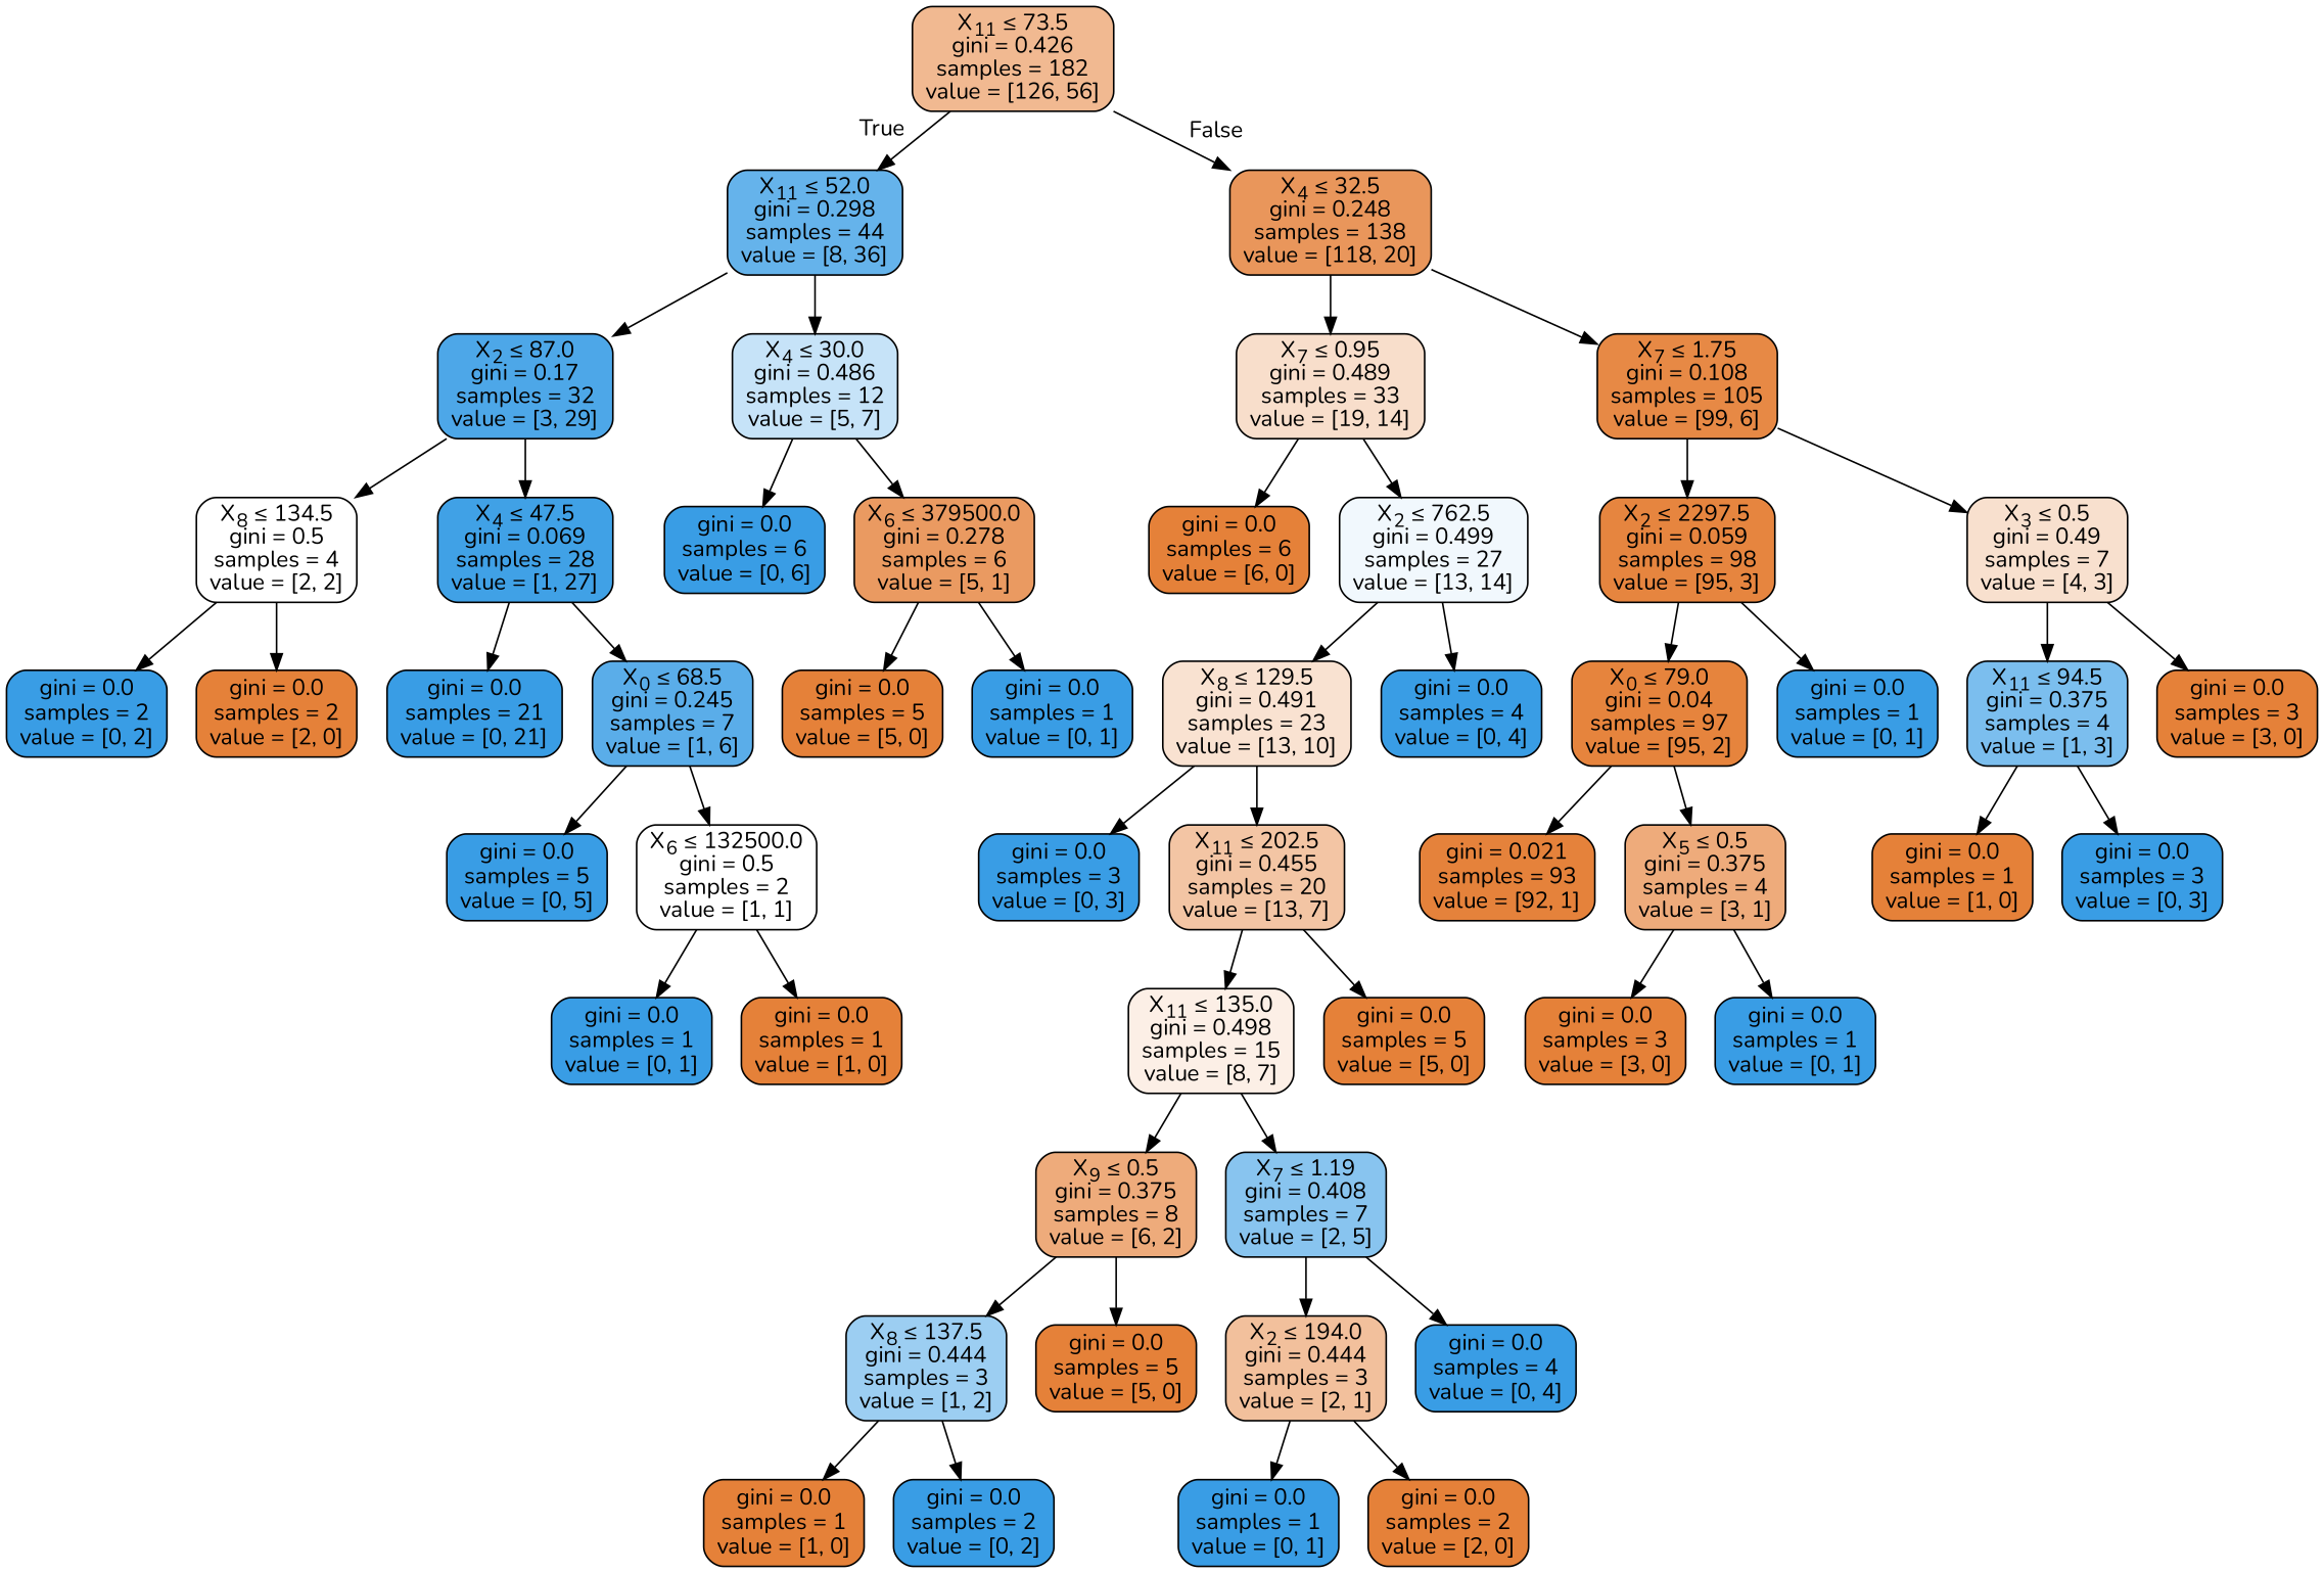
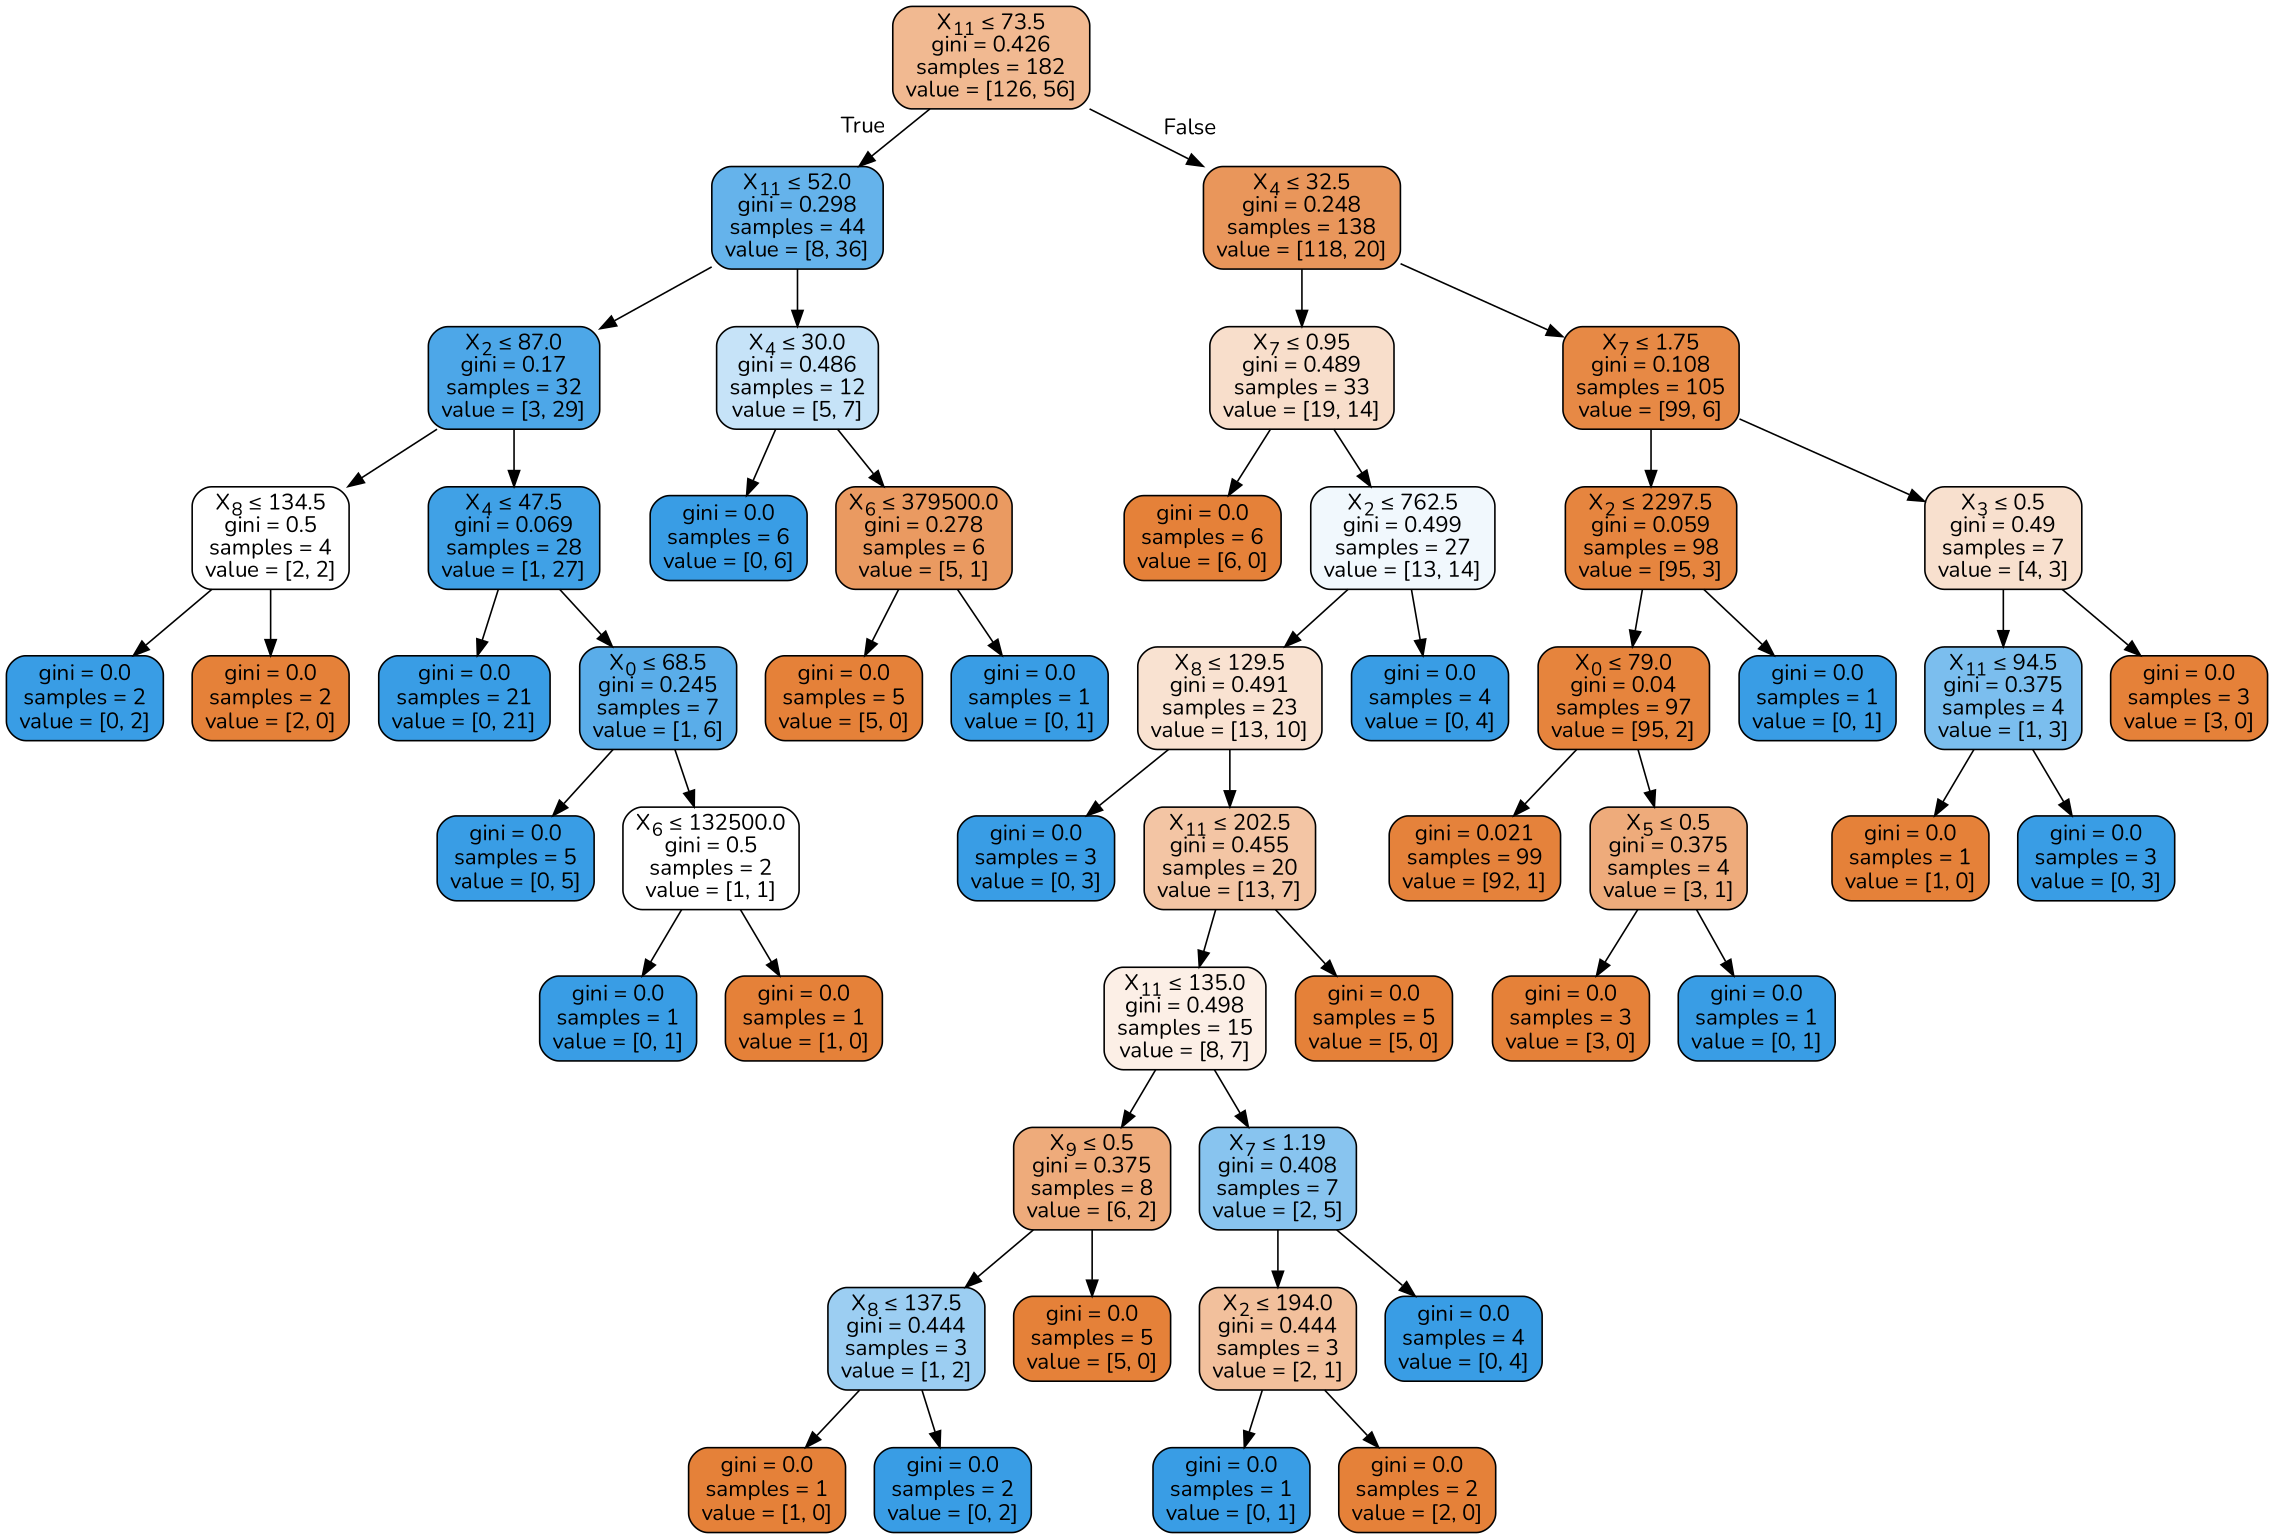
  digraph {
    fontname=Nunito
    node [color=black fillcolor="#399de5" fontname=Nunito shape=box style="filled, rounded"]
    edge [fontname=Nunito]
    n1 [fillcolor="#f1b991" label=<X<SUB>11</SUB> &le; 73.5<br/>gini = 0.426<br/>samples = 182<br/>value = [126, 56]>]
    n2 [fillcolor="#65b3eb" label=<X<SUB>11</SUB> &le; 52.0<br/>gini = 0.298<br/>samples = 44<br/>value = [8, 36]>]
    n3 [fillcolor="#e9965b" label=<X<SUB>4</SUB> &le; 32.5<br/>gini = 0.248<br/>samples = 138<br/>value = [118, 20]>]
    n4 [fillcolor="#4da7e8" label=<X<SUB>2</SUB> &le; 87.0<br/>gini = 0.17<br/>samples = 32<br/>value = [3, 29]>]
    n5 [fillcolor="#c6e3f8" label=<X<SUB>4</SUB> &le; 30.0<br/>gini = 0.486<br/>samples = 12<br/>value = [5, 7]>]
    n6 [fillcolor="#ffffff" label=<X<SUB>8</SUB> &le; 134.5<br/>gini = 0.5<br/>samples = 4<br/>value = [2, 2]>]
    n7 [fillcolor="#40a1e6" label=<X<SUB>4</SUB> &le; 47.5<br/>gini = 0.069<br/>samples = 28<br/>value = [1, 27]>]
    n8 [label=<gini = 0.0<br/>samples = 2<br/>value = [0, 2]>]
    n9 [fillcolor="#e58139" label=<gini = 0.0<br/>samples = 2<br/>value = [2, 0]>]
    n10 [label=<gini = 0.0<br/>samples = 21<br/>value = [0, 21]>]
    n11 [fillcolor="#5aade9" label=<X<SUB>0</SUB> &le; 68.5<br/>gini = 0.245<br/>samples = 7<br/>value = [1, 6]>]
    n12 [label=<gini = 0.0<br/>samples = 5<br/>value = [0, 5]>]
    n13 [fillcolor="#ffffff" label=<X<SUB>6</SUB> &le; 132500.0<br/>gini = 0.5<br/>samples = 2<br/>value = [1, 1]>]
    n14 [label=<gini = 0.0<br/>samples = 1<br/>value = [0, 1]>]
    n15 [fillcolor="#e58139" label=<gini = 0.0<br/>samples = 1<br/>value = [1, 0]>]
    n16 [label=<gini = 0.0<br/>samples = 6<br/>value = [0, 6]>]
    n17 [fillcolor="#ea9a61" label=<X<SUB>6</SUB> &le; 379500.0<br/>gini = 0.278<br/>samples = 6<br/>value = [5, 1]>]
    n18 [fillcolor="#e58139" label=<gini = 0.0<br/>samples = 5<br/>value = [5, 0]>]
    n19 [label=<gini = 0.0<br/>samples = 1<br/>value = [0, 1]>]
    n20 [fillcolor="#f8decb" label=<X<SUB>7</SUB> &le; 0.95<br/>gini = 0.489<br/>samples = 33<br/>value = [19, 14]>]
    n21 [fillcolor="#e78945" label=<X<SUB>7</SUB> &le; 1.75<br/>gini = 0.108<br/>samples = 105<br/>value = [99, 6]>]
    n22 [fillcolor="#e58139" label=<gini = 0.0<br/>samples = 6<br/>value = [6, 0]>]
    n23 [fillcolor="#f1f8fd" label=<X<SUB>2</SUB> &le; 762.5<br/>gini = 0.499<br/>samples = 27<br/>value = [13, 14]>]
    n24 [fillcolor="#f9e2d1" label=<X<SUB>8</SUB> &le; 129.5<br/>gini = 0.491<br/>samples = 23<br/>value = [13, 10]>]
    n25 [label=<gini = 0.0<br/>samples = 4<br/>value = [0, 4]>]
    n26 [label=<gini = 0.0<br/>samples = 3<br/>value = [0, 3]>]
    n27 [fillcolor="#f3c5a4" label=<X<SUB>11</SUB> &le; 202.5<br/>gini = 0.455<br/>samples = 20<br/>value = [13, 7]>]
    n28 [fillcolor="#fcefe6" label=<X<SUB>11</SUB> &le; 135.0<br/>gini = 0.498<br/>samples = 15<br/>value = [8, 7]>]
    n29 [fillcolor="#e58139" label=<gini = 0.0<br/>samples = 5<br/>value = [5, 0]>]
    n30 [fillcolor="#eeab7b" label=<X<SUB>9</SUB> &le; 0.5<br/>gini = 0.375<br/>samples = 8<br/>value = [6, 2]>]
    n31 [fillcolor="#88c4ef" label=<X<SUB>7</SUB> &le; 1.19<br/>gini = 0.408<br/>samples = 7<br/>value = [2, 5]>]
    n32 [fillcolor="#9ccef2" label=<X<SUB>8</SUB> &le; 137.5<br/>gini = 0.444<br/>samples = 3<br/>value = [1, 2]>]
    n33 [fillcolor="#e58139" label=<gini = 0.0<br/>samples = 5<br/>value = [5, 0]>]
    n34 [fillcolor="#e58139" label=<gini = 0.0<br/>samples = 1<br/>value = [1, 0]>]
    n35 [label=<gini = 0.0<br/>samples = 2<br/>value = [0, 2]>]
    n36 [fillcolor="#f2c09c" label=<X<SUB>2</SUB> &le; 194.0<br/>gini = 0.444<br/>samples = 3<br/>value = [2, 1]>]
    n37 [label=<gini = 0.0<br/>samples = 4<br/>value = [0, 4]>]
    n38 [label=<gini = 0.0<br/>samples = 1<br/>value = [0, 1]>]
    n39 [fillcolor="#e58139" label=<gini = 0.0<br/>samples = 2<br/>value = [2, 0]>]
    n40 [fillcolor="#e6853f" label=<X<SUB>2</SUB> &le; 2297.5<br/>gini = 0.059<br/>samples = 98<br/>value = [95, 3]>]
    n41 [fillcolor="#f8e0ce" label=<X<SUB>3</SUB> &le; 0.5<br/>gini = 0.49<br/>samples = 7<br/>value = [4, 3]>]
    n42 [fillcolor="#e6843d" label=<X<SUB>0</SUB> &le; 79.0<br/>gini = 0.04<br/>samples = 97<br/>value = [95, 2]>]
    n43 [label=<gini = 0.0<br/>samples = 1<br/>value = [0, 1]>]
-   n44 [fillcolor="#e5823b" label=<gini = 0.021<br/>samples = 93<br/>value = [92, 1]>]
+   n44 [fillcolor="#e5823b" label=<gini = 0.021<br/>samples = 99<br/>value = [92, 1]>]
    n45 [fillcolor="#eeab7b" label=<X<SUB>5</SUB> &le; 0.5<br/>gini = 0.375<br/>samples = 4<br/>value = [3, 1]>]
    n46 [fillcolor="#e58139" label=<gini = 0.0<br/>samples = 3<br/>value = [3, 0]>]
    n47 [label=<gini = 0.0<br/>samples = 1<br/>value = [0, 1]>]
    n48 [fillcolor="#7bbeee" label=<X<SUB>11</SUB> &le; 94.5<br/>gini = 0.375<br/>samples = 4<br/>value = [1, 3]>]
    n49 [fillcolor="#e58139" label=<gini = 0.0<br/>samples = 3<br/>value = [3, 0]>]
    n50 [fillcolor="#e58139" label=<gini = 0.0<br/>samples = 1<br/>value = [1, 0]>]
    n51 [label=<gini = 0.0<br/>samples = 3<br/>value = [0, 3]>]
    n1 -> n2 [headlabel=True labelangle=45 labeldistance=2.5]
    n1 -> n3 [headlabel=False labelangle=-45 labeldistance=2.5]
    n2 -> n4
    n2 -> n5
    n3 -> n20
    n3 -> n21
    n4 -> n6
    n4 -> n7
    n5 -> n16
    n5 -> n17
    n6 -> n8
    n6 -> n9
    n7 -> n10
    n7 -> n11
    n11 -> n12
    n11 -> n13
    n13 -> n14
    n13 -> n15
    n17 -> n18
    n17 -> n19
    n20 -> n22
    n20 -> n23
    n21 -> n40
    n21 -> n41
    n23 -> n24
    n23 -> n25
    n24 -> n26
    n24 -> n27
    n27 -> n28
    n27 -> n29
    n28 -> n30
    n28 -> n31
    n30 -> n32
    n30 -> n33
    n31 -> n36
    n31 -> n37
    n32 -> n34
    n32 -> n35
    n36 -> n38
    n36 -> n39
    n40 -> n42
    n40 -> n43
    n41 -> n48
    n41 -> n49
    n42 -> n44
    n42 -> n45
    n45 -> n46
    n45 -> n47
    n48 -> n50
    n48 -> n51
  }
